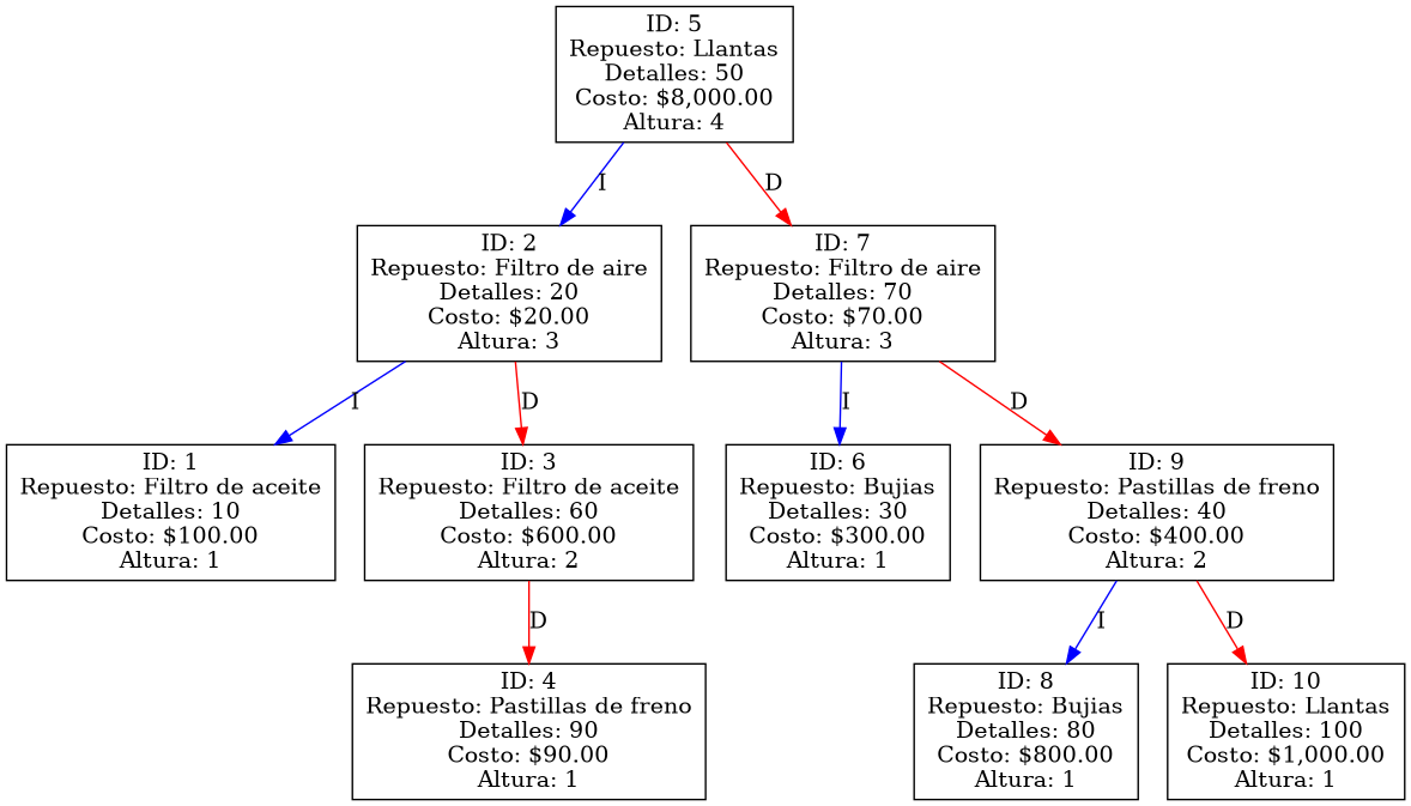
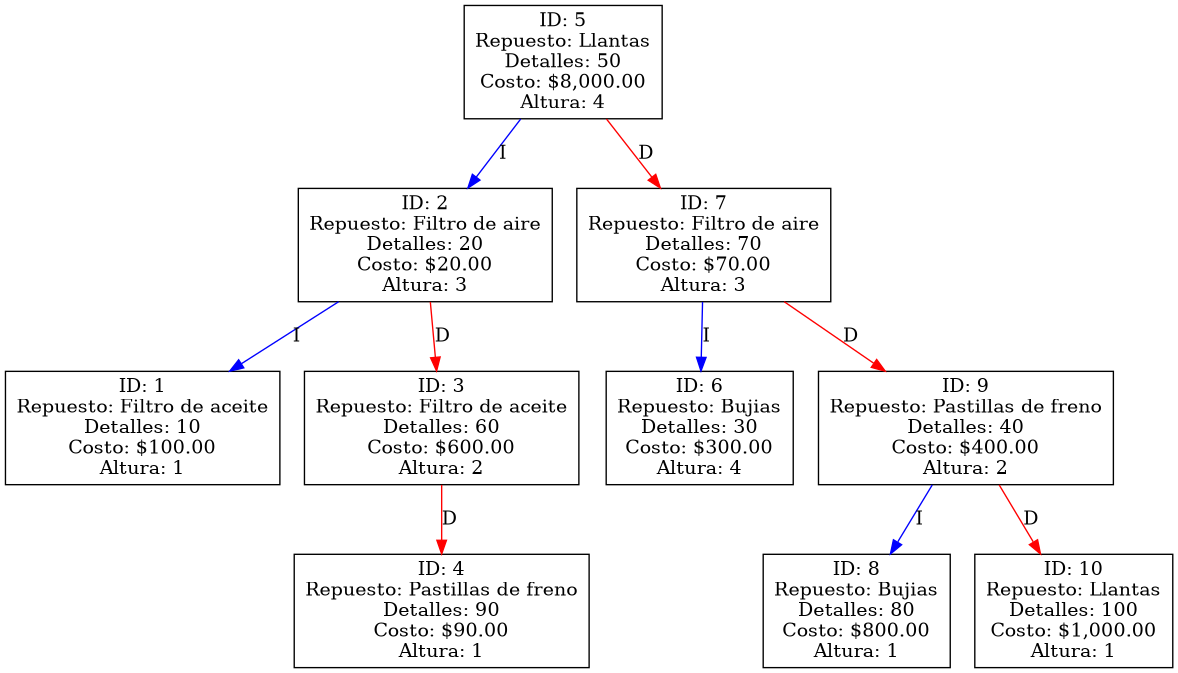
  digraph {
    node [shape=rectangle]
    edge [color=red]
    n1 [label="ID: 5\nRepuesto: Llantas\nDetalles: 50\nCosto: $8,000.00\nAltura: 4"]
    n2 [label="ID: 2\nRepuesto: Filtro de aire\nDetalles: 20\nCosto: $20.00\nAltura: 3"]
    n3 [label="ID: 7\nRepuesto: Filtro de aire\nDetalles: 70\nCosto: $70.00\nAltura: 3"]
    n4 [label="ID: 1\nRepuesto: Filtro de aceite\nDetalles: 10\nCosto: $100.00\nAltura: 1"]
    n5 [label="ID: 3\nRepuesto: Filtro de aceite\nDetalles: 60\nCosto: $600.00\nAltura: 2"]
    n6 [label="ID: 4\nRepuesto: Pastillas de freno\nDetalles: 90\nCosto: $90.00\nAltura: 1"]
-   n7 [label="ID: 6\nRepuesto: Bujias\nDetalles: 30\nCosto: $300.00\nAltura: 1"]
+   n7 [label="ID: 6\nRepuesto: Bujias\nDetalles: 30\nCosto: $300.00\nAltura: 4"]
    n8 [label="ID: 9\nRepuesto: Pastillas de freno\nDetalles: 40\nCosto: $400.00\nAltura: 2"]
    n9 [label="ID: 8\nRepuesto: Bujias\nDetalles: 80\nCosto: $800.00\nAltura: 1"]
    n10 [label="ID: 10\nRepuesto: Llantas\nDetalles: 100\nCosto: $1,000.00\nAltura: 1"]
    n1 -> n2 [color=blue label=I]
    n1 -> n3 [label=D]
    n2 -> n4 [color=blue label=I]
    n2 -> n5 [label=D]
    n3 -> n7 [color=blue label=I]
    n3 -> n8 [label=D]
    n5 -> n6 [label=D]
    n8 -> n9 [color=blue label=I]
    n8 -> n10 [label=D]
  }
